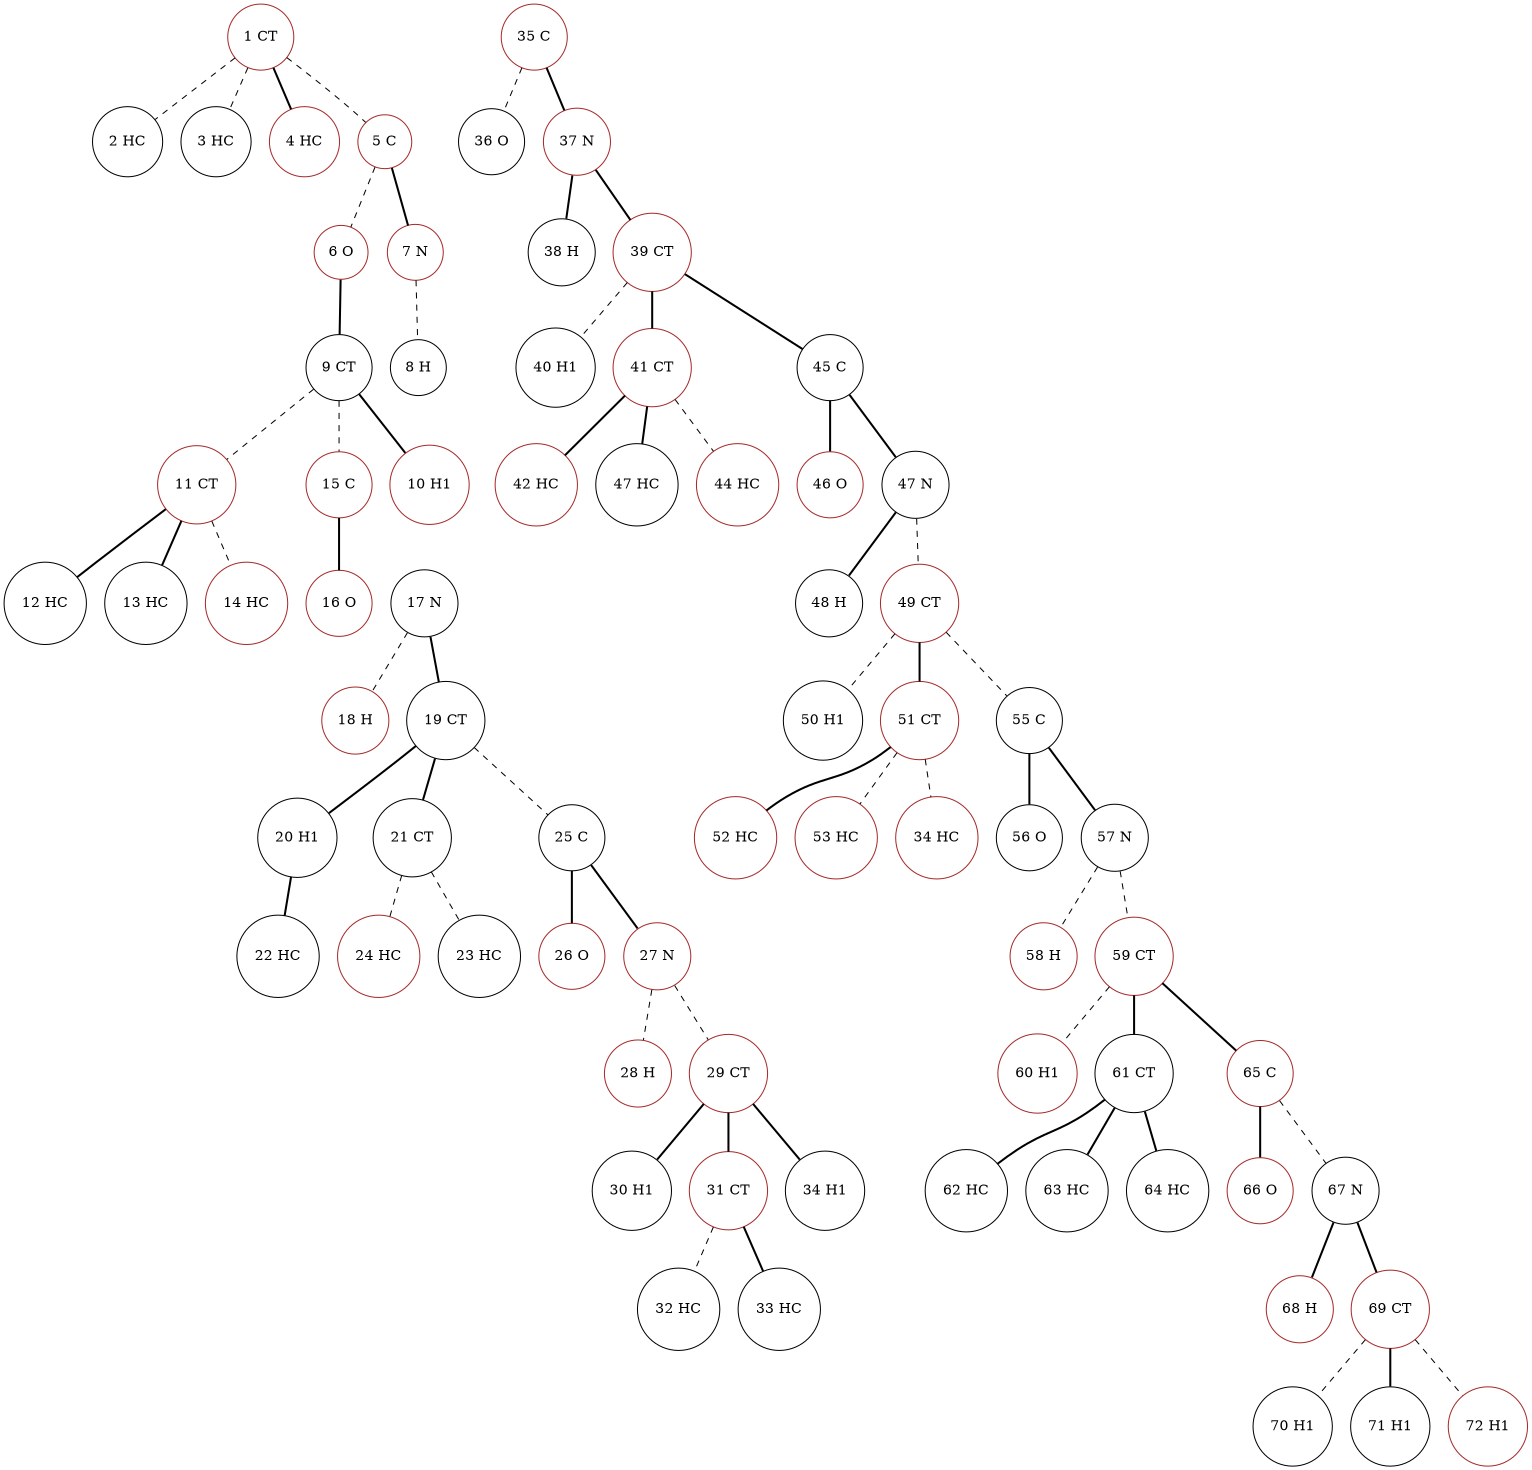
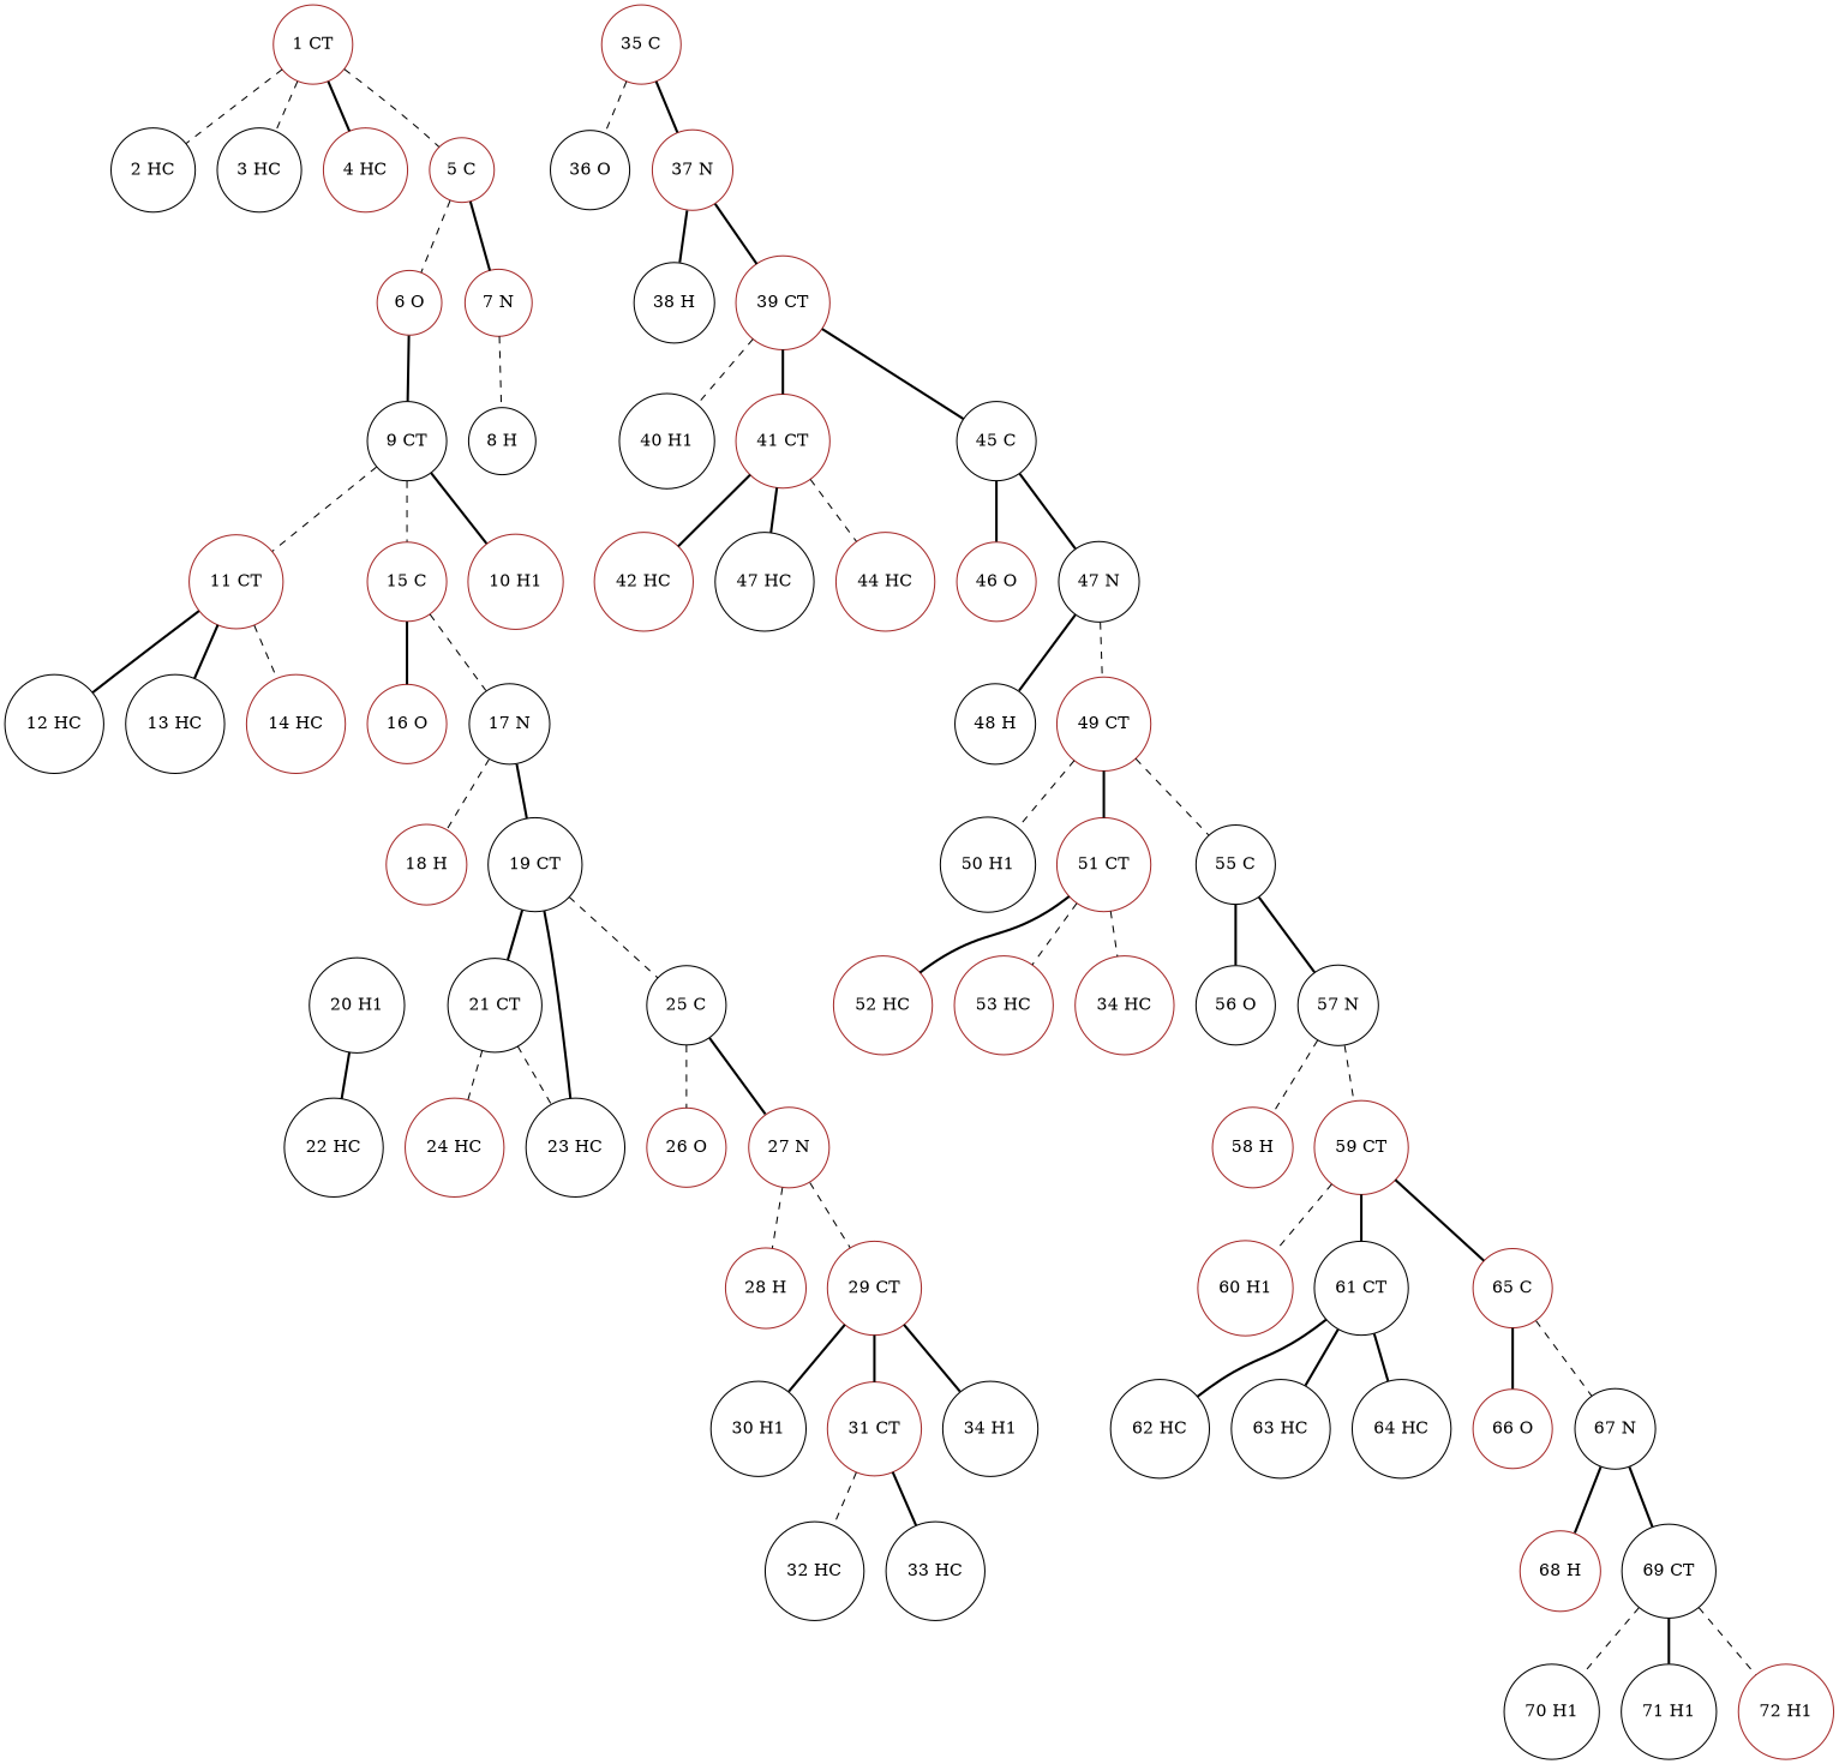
  graph {
    node [color=black shape=circle]
    edge [style=bold]
    "2 HC"
    "1 CT" [color=brown]
    "3 HC"
    "4 HC" [color=brown]
    "5 C" [color=brown]
    "6 O" [color=brown]
    "7 N" [color=brown]
    "9 CT"
    "8 H"
    "12 HC"
    "11 CT" [color=brown]
    "13 HC"
    "14 HC" [color=brown]
    "15 C" [color=brown]
    "16 O" [color=brown]
    "17 N"
    "18 H" [color=brown]
    "19 CT"
    "20 H1"
    "21 CT"
    "25 C"
    "22 HC"
    "23 HC"
    "24 HC" [color=brown]
    "26 O" [color=brown]
    "27 N" [color=brown]
    "28 H" [color=brown]
    "29 CT" [color=brown]
    "30 H1"
    "31 CT" [color=brown]
    "34 H1"
    "32 HC"
    "33 HC"
    "36 O"
    "35 C" [color=brown]
    "37 N" [color=brown]
    "38 H"
    "39 CT" [color=brown]
    "40 H1"
    "41 CT" [color=brown]
    "45 C"
    "42 HC" [color=brown]
    n43 [label="47 HC"]
    "44 HC" [color=brown]
    "46 O" [color=brown]
    "47 N"
    "48 H"
    "49 CT" [color=brown]
    "50 H1"
    "51 CT" [color=brown]
    "55 C"
    "52 HC" [color=brown]
    "53 HC" [color=brown]
    n54 [color=brown label="34 HC"]
    "56 O"
    "57 N"
    "58 H" [color=brown]
    "59 CT" [color=brown]
    "10 H1" [color=brown]
    "60 H1" [color=brown]
    "61 CT"
    "65 C" [color=brown]
    "62 HC"
    "63 HC"
    "64 HC"
    "66 O" [color=brown]
    "67 N"
    "68 H" [color=brown]
-   "69 CT" [color=brown]
+   "69 CT"
    "70 H1"
    "71 H1"
    "72 H1" [color=brown]
    "1 CT" -- "2 HC" [style=dashed]
    "1 CT" -- "3 HC" [style=dashed]
    "1 CT" -- "4 HC"
    "1 CT" -- "5 C" [style=dashed]
    "5 C" -- "6 O" [style=dashed]
    "5 C" -- "7 N"
    "6 O" -- "9 CT"
    "7 N" -- "8 H" [style=dashed]
    "9 CT" -- "11 CT" [style=dashed]
    "9 CT" -- "15 C" [style=dashed]
    "9 CT" -- "10 H1"
    "11 CT" -- "12 HC"
    "11 CT" -- "13 HC"
    "11 CT" -- "14 HC" [style=dashed]
    "15 C" -- "16 O"
+   "15 C" -- "17 N" [style=dashed]
    "17 N" -- "18 H" [style=dashed]
    "17 N" -- "19 CT"
-   "19 CT" -- "20 H1"
+   "19 CT" -- "23 HC"
    "19 CT" -- "21 CT"
    "19 CT" -- "25 C" [style=dashed]
    "20 H1" -- "22 HC"
    "21 CT" -- "23 HC" [style=dashed]
    "21 CT" -- "24 HC" [style=dashed]
-   "25 C" -- "26 O"
+   "25 C" -- "26 O" [style=dashed]
    "25 C" -- "27 N"
    "27 N" -- "28 H" [style=dashed]
    "27 N" -- "29 CT" [style=dashed]
    "29 CT" -- "30 H1"
    "29 CT" -- "31 CT"
    "29 CT" -- "34 H1"
    "31 CT" -- "32 HC" [style=dashed]
    "31 CT" -- "33 HC"
    "35 C" -- "36 O" [style=dashed]
    "35 C" -- "37 N"
    "37 N" -- "38 H"
    "37 N" -- "39 CT"
    "39 CT" -- "40 H1" [style=dashed]
    "39 CT" -- "41 CT"
    "39 CT" -- "45 C"
    "41 CT" -- "42 HC"
    "41 CT" -- n43
    "41 CT" -- "44 HC" [style=dashed]
    "45 C" -- "46 O"
    "45 C" -- "47 N"
    "47 N" -- "48 H"
    "47 N" -- "49 CT" [style=dashed]
    "49 CT" -- "50 H1" [style=dashed]
    "49 CT" -- "51 CT"
    "49 CT" -- "55 C" [style=dashed]
    "51 CT" -- "52 HC"
    "51 CT" -- "53 HC" [style=dashed]
    "51 CT" -- n54 [style=dashed]
    "55 C" -- "56 O"
    "55 C" -- "57 N"
    "57 N" -- "58 H" [style=dashed]
    "57 N" -- "59 CT" [style=dashed]
    "59 CT" -- "60 H1" [style=dashed]
    "59 CT" -- "61 CT"
    "59 CT" -- "65 C"
    "61 CT" -- "62 HC"
    "61 CT" -- "63 HC"
    "61 CT" -- "64 HC"
    "65 C" -- "66 O"
    "65 C" -- "67 N" [style=dashed]
    "67 N" -- "68 H"
    "67 N" -- "69 CT"
    "69 CT" -- "70 H1" [style=dashed]
    "69 CT" -- "71 H1"
    "69 CT" -- "72 H1" [style=dashed]
  }
